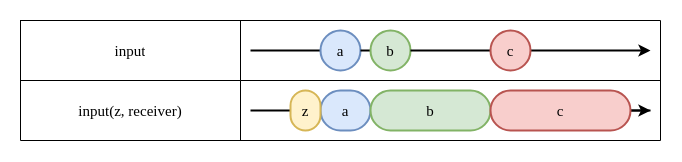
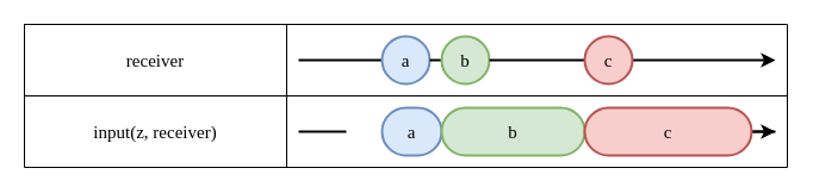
  <mxCell id="0" />
  <mxCell id="1" parent="0" />
  <mxCell id="2" value="" style="shape=table;startSize=0;container=1;collapsible=0;childLayout=tableLayout;fontSize=15;align=center;fontFamily=Lucida Console;strokeWidth=1;fillColor=none;" parent="1" vertex="1"><mxGeometry x="20" y="20" width="640" height="120" as="geometry" /></mxCell>
  <mxCell id="3" value="" style="shape=tableRow;horizontal=0;startSize=0;swimlaneHead=0;swimlaneBody=0;strokeColor=inherit;top=0;left=0;bottom=0;right=0;collapsible=0;dropTarget=0;fillColor=none;points=[[0,0.5],[1,0.5]];portConstraint=eastwest;fontSize=15;fontFamily=Lucida Console;strokeWidth=2;" parent="2" vertex="1"><mxGeometry width="640" height="60" as="geometry" /></mxCell>
- <mxCell id="4" value="input" style="shape=partialRectangle;html=1;whiteSpace=wrap;connectable=0;strokeColor=inherit;overflow=hidden;fillColor=none;top=0;left=0;bottom=0;right=0;pointerEvents=1;fontSize=15;fontFamily=Lucida Console;align=center;strokeWidth=2;" parent="3" vertex="1"><mxGeometry width="220" height="60" as="geometry"><mxRectangle width="220" height="60" as="alternateBounds" /></mxGeometry></mxCell>
+ <mxCell id="4" value="receiver" style="shape=partialRectangle;html=1;whiteSpace=wrap;connectable=0;strokeColor=inherit;overflow=hidden;fillColor=none;top=0;left=0;bottom=0;right=0;pointerEvents=1;fontSize=15;fontFamily=Lucida Console;align=center;strokeWidth=2;" parent="3" vertex="1"><mxGeometry width="220" height="60" as="geometry"><mxRectangle width="220" height="60" as="alternateBounds" /></mxGeometry></mxCell>
  <mxCell id="5" value="" style="shape=partialRectangle;html=1;whiteSpace=wrap;connectable=0;strokeColor=inherit;overflow=hidden;fillColor=none;top=0;left=0;bottom=0;right=0;pointerEvents=1;fontSize=15;fontFamily=Lucida Console;align=center;strokeWidth=2;" parent="3" vertex="1"><mxGeometry x="220" width="420" height="60" as="geometry"><mxRectangle width="420" height="60" as="alternateBounds" /></mxGeometry></mxCell>
  <mxCell id="6" value="" style="shape=tableRow;horizontal=0;startSize=0;swimlaneHead=0;swimlaneBody=0;strokeColor=inherit;top=0;left=0;bottom=0;right=0;collapsible=0;dropTarget=0;fillColor=none;points=[[0,0.5],[1,0.5]];portConstraint=eastwest;fontSize=15;fontFamily=Lucida Console;strokeWidth=2;" parent="2" vertex="1"><mxGeometry y="60" width="640" height="60" as="geometry" /></mxCell>
  <mxCell id="7" value="input(z, receiver)" style="shape=partialRectangle;html=1;whiteSpace=wrap;connectable=0;strokeColor=inherit;overflow=hidden;fillColor=none;top=0;left=0;bottom=0;right=0;pointerEvents=1;fontSize=15;fontFamily=Lucida Console;align=center;strokeWidth=2;" parent="6" vertex="1"><mxGeometry width="220" height="60" as="geometry"><mxRectangle width="220" height="60" as="alternateBounds" /></mxGeometry></mxCell>
  <mxCell id="8" value="" style="shape=partialRectangle;html=1;whiteSpace=wrap;connectable=0;strokeColor=inherit;overflow=hidden;fillColor=none;top=0;left=0;bottom=0;right=0;pointerEvents=1;fontSize=15;fontFamily=Lucida Console;align=center;strokeWidth=2;" parent="6" vertex="1"><mxGeometry x="220" width="420" height="60" as="geometry"><mxRectangle width="420" height="60" as="alternateBounds" /></mxGeometry></mxCell>
  <mxCell id="9" value="" style="group;fontFamily=Lucida Console;fontSize=15;strokeWidth=2;" parent="1" vertex="1" connectable="0"><mxGeometry x="250" y="90" width="400" height="40" as="geometry" /></mxCell>
  <mxCell id="10" value="" style="endArrow=classic;html=1;rounded=0;endFill=1;fontFamily=Lucida Console;fontSize=15;strokeWidth=2;" parent="9" edge="1"><mxGeometry width="50" height="50" relative="1" as="geometry"><mxPoint x="280" y="20" as="sourcePoint" /><mxPoint x="400" y="20" as="targetPoint" /></mxGeometry></mxCell>
  <mxCell id="11" value="" style="endArrow=none;html=1;rounded=0;endFill=0;fontFamily=Lucida Console;fontSize=15;strokeWidth=2;" parent="9" edge="1"><mxGeometry width="50" height="50" relative="1" as="geometry"><mxPoint y="20" as="sourcePoint" /><mxPoint x="40" y="20" as="targetPoint" /></mxGeometry></mxCell>
  <mxCell id="12" value="" style="endArrow=none;html=1;rounded=0;endFill=0;fontFamily=Lucida Console;fontSize=15;strokeWidth=2;" parent="9" edge="1"><mxGeometry width="50" height="50" relative="1" as="geometry"><mxPoint x="80" y="20" as="sourcePoint" /><mxPoint x="240" y="20" as="targetPoint" /></mxGeometry></mxCell>
  <mxCell id="13" value="" style="endArrow=none;html=1;rounded=0;endFill=0;fontFamily=Lucida Console;fontSize=15;strokeWidth=2;" parent="9" edge="1"><mxGeometry width="50" height="50" relative="1" as="geometry"><mxPoint x="160" y="20" as="sourcePoint" /><mxPoint x="400" y="20" as="targetPoint" /></mxGeometry></mxCell>
  <mxCell id="14" value="a" style="rounded=1;whiteSpace=wrap;html=1;arcSize=50;fillColor=#dae8fc;strokeColor=#6c8ebf;strokeWidth=2;fontFamily=Lucida Console;fontSize=15;" parent="9" vertex="1"><mxGeometry x="70" width="50" height="40" as="geometry" /></mxCell>
  <mxCell id="15" value="b" style="rounded=1;whiteSpace=wrap;html=1;arcSize=50;fillColor=#d5e8d4;strokeColor=#82b366;strokeWidth=2;fontFamily=Lucida Console;fontSize=15;" parent="9" vertex="1"><mxGeometry x="120" width="120" height="40" as="geometry" /></mxCell>
  <mxCell id="16" value="c" style="rounded=1;whiteSpace=wrap;html=1;arcSize=50;fillColor=#f8cecc;strokeColor=#b85450;strokeWidth=2;fontFamily=Lucida Console;fontSize=15;" parent="9" vertex="1"><mxGeometry x="240" width="140" height="40" as="geometry" /></mxCell>
- <mxCell id="17" value="z" style="rounded=1;whiteSpace=wrap;html=1;arcSize=50;fillColor=#fff2cc;strokeColor=#d6b656;strokeWidth=2;fontFamily=Lucida Console;fontSize=15;" vertex="1" parent="9"><mxGeometry x="40" width="30" height="40" as="geometry" /></mxCell>
  <mxCell id="18" value="" style="group;fontFamily=Lucida Console;fontSize=15;strokeWidth=2;" parent="1" vertex="1" connectable="0"><mxGeometry x="250" y="30" width="400" height="40" as="geometry" /></mxCell>
  <mxCell id="19" value="" style="endArrow=classic;html=1;rounded=0;fontFamily=Lucida Console;fontSize=15;strokeWidth=2;" parent="18" source="25" edge="1"><mxGeometry width="50" height="50" relative="1" as="geometry"><mxPoint y="20" as="sourcePoint" /><mxPoint x="400" y="20" as="targetPoint" /></mxGeometry></mxCell>
  <mxCell id="20" value="" style="endArrow=none;html=1;rounded=0;endFill=0;fontFamily=Lucida Console;fontSize=15;strokeWidth=2;" parent="18" target="21" edge="1"><mxGeometry width="50" height="50" relative="1" as="geometry"><mxPoint y="20" as="sourcePoint" /><mxPoint x="400" y="20" as="targetPoint" /></mxGeometry></mxCell>
  <mxCell id="21" value="a" style="ellipse;whiteSpace=wrap;html=1;aspect=fixed;fillColor=#dae8fc;strokeColor=#6c8ebf;fontSize=15;align=center;fontFamily=Lucida Console;strokeWidth=2;" parent="18" vertex="1"><mxGeometry x="70" width="40" height="40" as="geometry" /></mxCell>
  <mxCell id="22" value="" style="endArrow=none;html=1;rounded=0;endFill=0;fontFamily=Lucida Console;fontSize=15;strokeWidth=2;" parent="18" source="21" target="23" edge="1"><mxGeometry width="50" height="50" relative="1" as="geometry"><mxPoint x="80" y="20" as="sourcePoint" /><mxPoint x="400" y="20" as="targetPoint" /></mxGeometry></mxCell>
  <mxCell id="23" value="b" style="ellipse;whiteSpace=wrap;html=1;aspect=fixed;fillColor=#d5e8d4;strokeColor=#82b366;fontSize=15;fontFamily=Lucida Console;strokeWidth=2;" parent="18" vertex="1"><mxGeometry x="120" width="40" height="40" as="geometry" /></mxCell>
  <mxCell id="24" value="" style="endArrow=none;html=1;rounded=0;endFill=0;fontFamily=Lucida Console;fontSize=15;strokeWidth=2;" parent="18" source="23" target="25" edge="1"><mxGeometry width="50" height="50" relative="1" as="geometry"><mxPoint x="160" y="20" as="sourcePoint" /><mxPoint x="400" y="20" as="targetPoint" /></mxGeometry></mxCell>
  <mxCell id="25" value="c" style="ellipse;whiteSpace=wrap;html=1;aspect=fixed;fillColor=#f8cecc;strokeColor=#b85450;fontSize=15;fontFamily=Lucida Console;strokeWidth=2;" parent="18" vertex="1"><mxGeometry x="240" width="40" height="40" as="geometry" /></mxCell>
